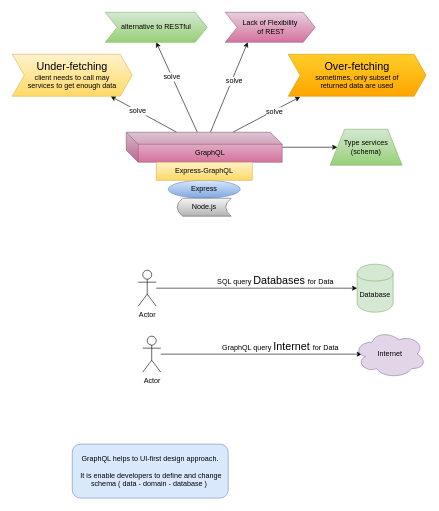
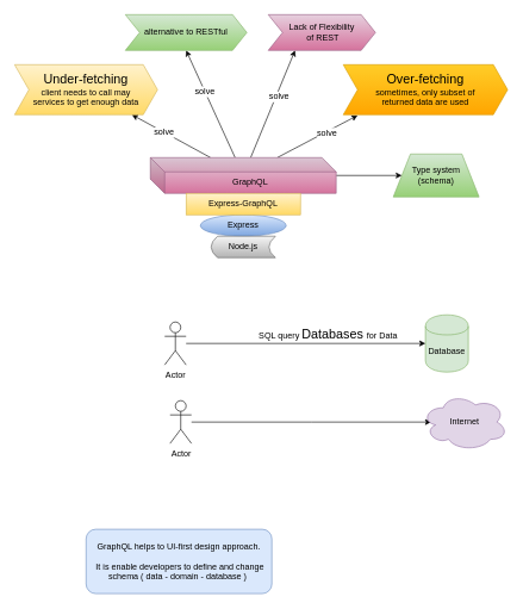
  <mxCell id="0" />
  <mxCell id="1" parent="0" />
  <mxCell id="2" value="Express" style="ellipse;whiteSpace=wrap;html=1;gradientColor=#7ea6e0;fillColor=#dae8fc;strokeColor=#6c8ebf;" parent="1" vertex="1"><mxGeometry x="280" y="300" width="120" height="30" as="geometry" /></mxCell>
  <mxCell id="3" style="edgeStyle=none;rounded=0;orthogonalLoop=1;jettySize=auto;html=1;entryX=0.087;entryY=1.014;entryDx=0;entryDy=0;entryPerimeter=0;" parent="1" source="12" target="18" edge="1"><mxGeometry relative="1" as="geometry" /></mxCell>
  <mxCell id="4" value="solve" style="text;html=1;align=center;verticalAlign=middle;resizable=0;points=[];;labelBackgroundColor=#ffffff;" parent="3" vertex="1" connectable="0"><mxGeometry x="0.216" y="-2" relative="1" as="geometry"><mxPoint as="offset" /></mxGeometry></mxCell>
  <mxCell id="5" style="edgeStyle=none;rounded=0;orthogonalLoop=1;jettySize=auto;html=1;" parent="1" source="12" target="17" edge="1"><mxGeometry relative="1" as="geometry" /></mxCell>
  <mxCell id="6" value="solve" style="text;html=1;align=center;verticalAlign=middle;resizable=0;points=[];;labelBackgroundColor=#ffffff;" parent="5" vertex="1" connectable="0"><mxGeometry x="0.202" relative="1" as="geometry"><mxPoint as="offset" /></mxGeometry></mxCell>
  <mxCell id="7" style="edgeStyle=none;rounded=0;orthogonalLoop=1;jettySize=auto;html=1;entryX=0.5;entryY=1;entryDx=0;entryDy=0;" parent="1" source="12" target="16" edge="1"><mxGeometry relative="1" as="geometry" /></mxCell>
  <mxCell id="8" value="solve" style="text;html=1;align=center;verticalAlign=middle;resizable=0;points=[];;labelBackgroundColor=#ffffff;" parent="7" vertex="1" connectable="0"><mxGeometry x="0.231" y="1" relative="1" as="geometry"><mxPoint as="offset" /></mxGeometry></mxCell>
  <mxCell id="9" style="edgeStyle=none;rounded=0;orthogonalLoop=1;jettySize=auto;html=1;entryX=0.25;entryY=1;entryDx=0;entryDy=0;" parent="1" source="12" target="15" edge="1"><mxGeometry relative="1" as="geometry" /></mxCell>
  <mxCell id="10" value="solve" style="text;html=1;align=center;verticalAlign=middle;resizable=0;points=[];;labelBackgroundColor=#ffffff;" parent="9" vertex="1" connectable="0"><mxGeometry x="0.156" y="-3" relative="1" as="geometry"><mxPoint as="offset" /></mxGeometry></mxCell>
  <mxCell id="11" style="edgeStyle=none;rounded=0;orthogonalLoop=1;jettySize=auto;html=1;entryX=0;entryY=0.5;entryDx=0;entryDy=0;" parent="1" source="12" target="19" edge="1"><mxGeometry relative="1" as="geometry" /></mxCell>
  <mxCell id="12" value="GraphQL" style="shape=cube;whiteSpace=wrap;html=1;boundedLbl=1;backgroundOutline=1;darkOpacity=0.05;darkOpacity2=0.1;gradientColor=#d5739d;fillColor=#e6d0de;strokeColor=#996185;" parent="1" vertex="1"><mxGeometry x="210" y="220" width="260" height="50" as="geometry" /></mxCell>
  <mxCell id="13" value="Express-GraphQL" style="whiteSpace=wrap;html=1;gradientColor=#ffd966;fillColor=#fff2cc;strokeColor=#d6b656;rounded=0;" parent="1" vertex="1"><mxGeometry x="260" y="270" width="160" height="30" as="geometry" /></mxCell>
  <mxCell id="14" value="Node.js" style="shape=dataStorage;whiteSpace=wrap;html=1;gradientColor=#b3b3b3;fillColor=#f5f5f5;strokeColor=#666666;" parent="1" vertex="1"><mxGeometry x="295" y="330" width="90" height="30" as="geometry" /></mxCell>
  <mxCell id="15" value="Lack of Flexibility&lt;br&gt;&amp;nbsp;of REST" style="shape=step;perimeter=stepPerimeter;whiteSpace=wrap;html=1;fixedSize=1;gradientColor=#d5739d;fillColor=#e6d0de;strokeColor=#996185;" parent="1" vertex="1"><mxGeometry x="375" y="20" width="150" height="50" as="geometry" /></mxCell>
  <mxCell id="16" value="alternative to RESTful" style="shape=step;perimeter=stepPerimeter;whiteSpace=wrap;html=1;fixedSize=1;gradientColor=#97d077;fillColor=#d5e8d4;strokeColor=#82b366;" parent="1" vertex="1"><mxGeometry x="175" y="20" width="170" height="50" as="geometry" /></mxCell>
  <mxCell id="17" value="&lt;font style=&quot;font-size: 18px&quot;&gt;Under-fetching&lt;/font&gt;&lt;br&gt;client needs to call may &lt;br&gt;services to get enough data" style="shape=step;perimeter=stepPerimeter;whiteSpace=wrap;html=1;fixedSize=1;gradientColor=#ffd966;fillColor=#fff2cc;strokeColor=#d6b656;" parent="1" vertex="1"><mxGeometry x="20" y="90" width="200" height="70" as="geometry" /></mxCell>
  <mxCell id="18" value="&lt;font style=&quot;font-size: 18px&quot;&gt;Over-fetching&lt;/font&gt;&lt;br&gt;sometimes, only subset of &lt;br&gt;returned data are used" style="shape=step;perimeter=stepPerimeter;whiteSpace=wrap;html=1;fixedSize=1;gradientColor=#ffa500;fillColor=#ffcd28;strokeColor=#d79b00;" parent="1" vertex="1"><mxGeometry x="480" y="90" width="230" height="70" as="geometry" /></mxCell>
- <mxCell id="19" value="Type services&lt;br&gt;(schema)" style="shape=trapezoid;perimeter=trapezoidPerimeter;whiteSpace=wrap;html=1;gradientColor=#97d077;fillColor=#d5e8d4;strokeColor=#82b366;" parent="1" vertex="1"><mxGeometry x="550" y="215" width="120" height="60" as="geometry" /></mxCell>
+ <mxCell id="19" value="Type system&lt;br&gt;(schema)" style="shape=trapezoid;perimeter=trapezoidPerimeter;whiteSpace=wrap;html=1;gradientColor=#97d077;fillColor=#d5e8d4;strokeColor=#82b366;" parent="1" vertex="1"><mxGeometry x="550" y="215" width="120" height="60" as="geometry" /></mxCell>
  <mxCell id="20" value="Database" style="shape=cylinder;whiteSpace=wrap;html=1;boundedLbl=1;backgroundOutline=1;fillColor=#d5e8d4;strokeColor=#82b366;" parent="1" vertex="1"><mxGeometry x="595" y="440" width="60" height="80" as="geometry" /></mxCell>
  <mxCell id="21" style="edgeStyle=orthogonalEdgeStyle;rounded=0;orthogonalLoop=1;jettySize=auto;html=1;entryX=0;entryY=0.5;entryDx=0;entryDy=0;" parent="1" source="22" target="20" edge="1"><mxGeometry relative="1" as="geometry" /></mxCell>
  <mxCell id="22" value="Actor" style="shape=umlActor;verticalLabelPosition=bottom;labelBackgroundColor=#ffffff;verticalAlign=top;html=1;outlineConnect=0;" parent="1" vertex="1"><mxGeometry x="230" y="450" width="30" height="60" as="geometry" /></mxCell>
  <mxCell id="23" value="SQL query &lt;font style=&quot;font-size: 18px&quot;&gt;Databases &lt;/font&gt;for Data" style="text;html=1;resizable=0;points=[];autosize=1;align=left;verticalAlign=top;spacingTop=-4;" parent="1" vertex="1"><mxGeometry x="360" y="454" width="210" height="20" as="geometry" /></mxCell>
  <mxCell id="24" style="edgeStyle=orthogonalEdgeStyle;rounded=0;orthogonalLoop=1;jettySize=auto;html=1;entryX=0;entryY=0.5;entryDx=0;entryDy=0;" parent="1" source="25" edge="1"><mxGeometry relative="1" as="geometry"><mxPoint x="603" y="590" as="targetPoint" /></mxGeometry></mxCell>
  <mxCell id="25" value="Actor" style="shape=umlActor;verticalLabelPosition=bottom;labelBackgroundColor=#ffffff;verticalAlign=top;html=1;outlineConnect=0;" parent="1" vertex="1"><mxGeometry x="237.5" y="560" width="30" height="60" as="geometry" /></mxCell>
- <mxCell id="26" value="GraphQL query &lt;font style=&quot;font-size: 18px&quot;&gt;Internet &lt;/font&gt;for Data" style="text;html=1;resizable=0;points=[];autosize=1;align=left;verticalAlign=top;spacingTop=-4;" parent="1" vertex="1"><mxGeometry x="367.5" y="564" width="210" height="20" as="geometry" /></mxCell>
  <mxCell id="27" value="Internet" style="ellipse;shape=cloud;whiteSpace=wrap;html=1;fillColor=#e1d5e7;strokeColor=#9673a6;" parent="1" vertex="1"><mxGeometry x="590" y="550" width="120" height="80" as="geometry" /></mxCell>
  <mxCell id="28" value="GraphQL helps to UI-first design approach.&lt;br&gt;&lt;br&gt;&amp;nbsp;It is enable developers to define and change schema ( data - domain - database )&amp;nbsp;" style="rounded=1;whiteSpace=wrap;html=1;fillColor=#dae8fc;strokeColor=#6c8ebf;" vertex="1" parent="1"><mxGeometry x="120" y="740" width="260" height="90" as="geometry" /></mxCell>
